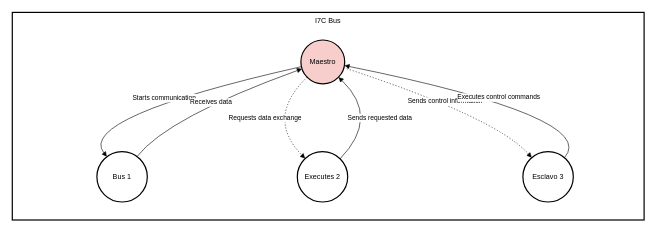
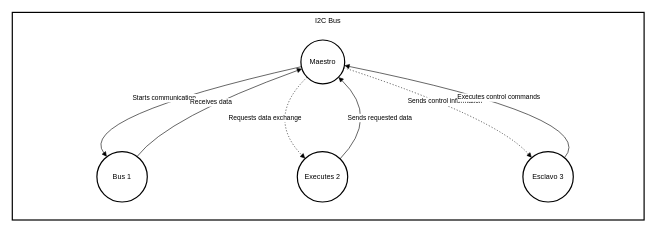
  <mxCell id="0" />
  <mxCell id="1" parent="0" />
- <mxCell id="2" value="I7C Bus" style="whiteSpace=wrap;strokeWidth=2;verticalAlign=top;" vertex="1" parent="1"><mxGeometry x="20" y="20" width="1053" height="346" as="geometry" /></mxCell>
- <mxCell id="3" value="Maestro" style="ellipse;aspect=fixed;strokeWidth=2;whiteSpace=wrap;fillColor=#f8cecc;" vertex="1" parent="2"><mxGeometry x="481" y="46" width="73" height="73" as="geometry" /></mxCell>
+ <mxCell id="2" value="I2C Bus" style="whiteSpace=wrap;strokeWidth=2;verticalAlign=top;" vertex="1" parent="1"><mxGeometry x="20" y="20" width="1053" height="346" as="geometry" /></mxCell>
+ <mxCell id="3" value="Maestro" style="ellipse;aspect=fixed;strokeWidth=2;whiteSpace=wrap;" vertex="1" parent="2"><mxGeometry x="481" y="46" width="73" height="73" as="geometry" /></mxCell>
  <mxCell id="4" value="Bus 1" style="ellipse;aspect=fixed;strokeWidth=2;whiteSpace=wrap;" vertex="1" parent="2"><mxGeometry x="141" y="232" width="84" height="84" as="geometry" /></mxCell>
  <mxCell id="5" value="Executes 2" style="ellipse;aspect=fixed;strokeWidth=2;whiteSpace=wrap;" vertex="1" parent="2"><mxGeometry x="475" y="232" width="84" height="84" as="geometry" /></mxCell>
  <mxCell id="6" value="Esclavo 3" style="ellipse;aspect=fixed;strokeWidth=2;whiteSpace=wrap;" vertex="1" parent="2"><mxGeometry x="851" y="232" width="84" height="84" as="geometry" /></mxCell>
  <mxCell id="7" value="Starts communication" style="curved=1;startArrow=none;endArrow=block;exitX=0;exitY=0.61;entryX=0.11;entryY=0;" edge="1" parent="2" source="3" target="4"><mxGeometry relative="1" as="geometry"><Array as="points"><mxPoint x="107" y="175" /></Array></mxGeometry></mxCell>
  <mxCell id="8" value="Requests data exchange" style="curved=1;dashed=1;dashPattern=2 3;startArrow=none;endArrow=block;exitX=0;exitY=0.98;entryX=0.02;entryY=0;" edge="1" parent="2" source="3" target="5"><mxGeometry relative="1" as="geometry"><Array as="points"><mxPoint x="422" y="175" /></Array></mxGeometry></mxCell>
  <mxCell id="9" value="Sends control information" style="curved=1;dashed=1;dashPattern=2 3;startArrow=none;endArrow=block;exitX=1;exitY=0.65;entryX=0.06;entryY=0;" edge="1" parent="2" source="3" target="6"><mxGeometry relative="1" as="geometry"><Array as="points"><mxPoint x="806" y="175" /></Array></mxGeometry></mxCell>
  <mxCell id="10" value="Receives data" style="curved=1;startArrow=none;endArrow=block;exitX=0.88;exitY=0;entryX=0;entryY=0.67;" edge="1" parent="2" source="4" target="3"><mxGeometry relative="1" as="geometry"><Array as="points"><mxPoint x="259" y="175" /></Array></mxGeometry></mxCell>
  <mxCell id="11" value="Sends requested data" style="curved=1;startArrow=none;endArrow=block;exitX=0.99;exitY=0;entryX=1;entryY=0.98;" edge="1" parent="2" source="5" target="3"><mxGeometry relative="1" as="geometry"><Array as="points"><mxPoint x="613" y="175" /></Array></mxGeometry></mxCell>
  <mxCell id="12" value="Executes control commands" style="curved=1;startArrow=none;endArrow=block;exitX=0.94;exitY=0;entryX=1;entryY=0.59;" edge="1" parent="2" source="6" target="3"><mxGeometry relative="1" as="geometry"><Array as="points"><mxPoint x="980" y="175" /></Array></mxGeometry></mxCell>
